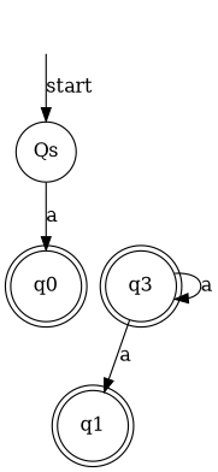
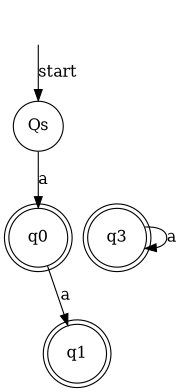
  digraph {
    node [shape=doublecircle]
    "" [shape=none]
    Qs [shape=circle]
    q0
    q1
    q3
    "" -> Qs [label=start]
    Qs -> q0 [label=a]
-   q3 -> q1 [label=a]
+   q0 -> q1 [label=a]
    q3 -> q3 [label=a]
  }
